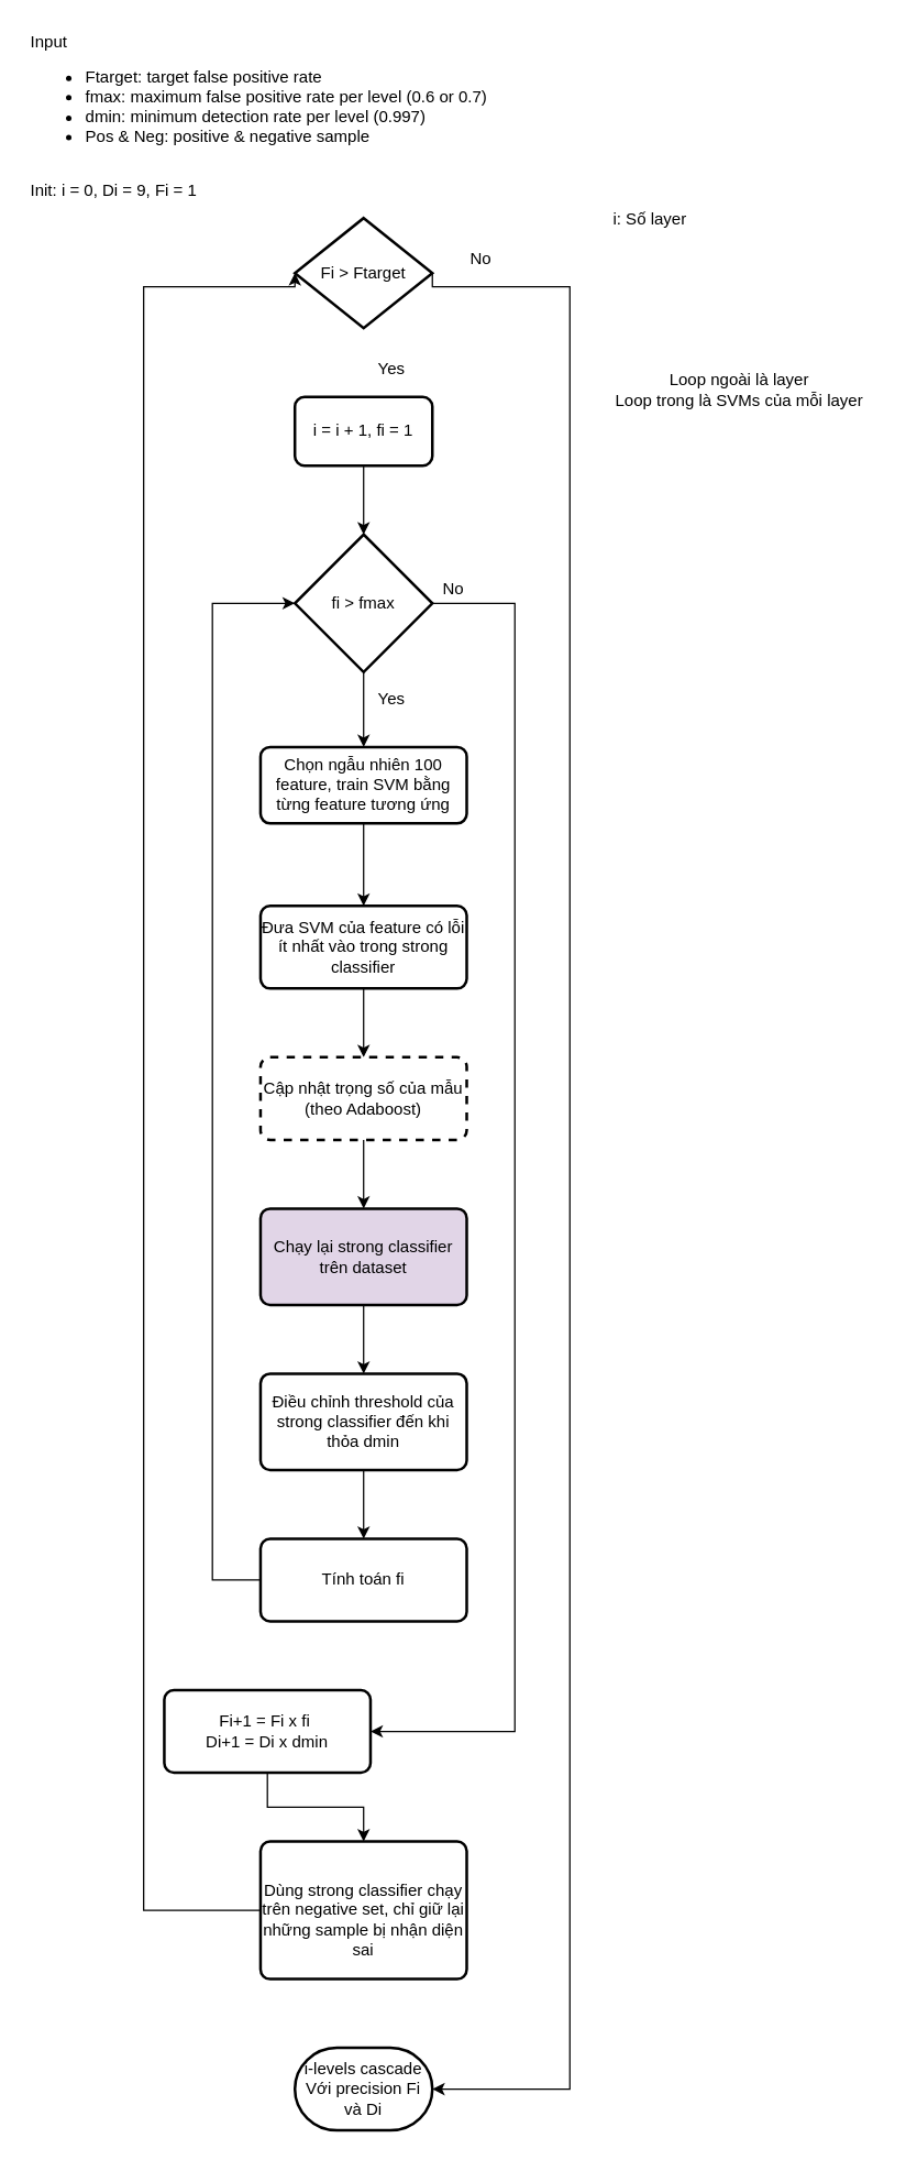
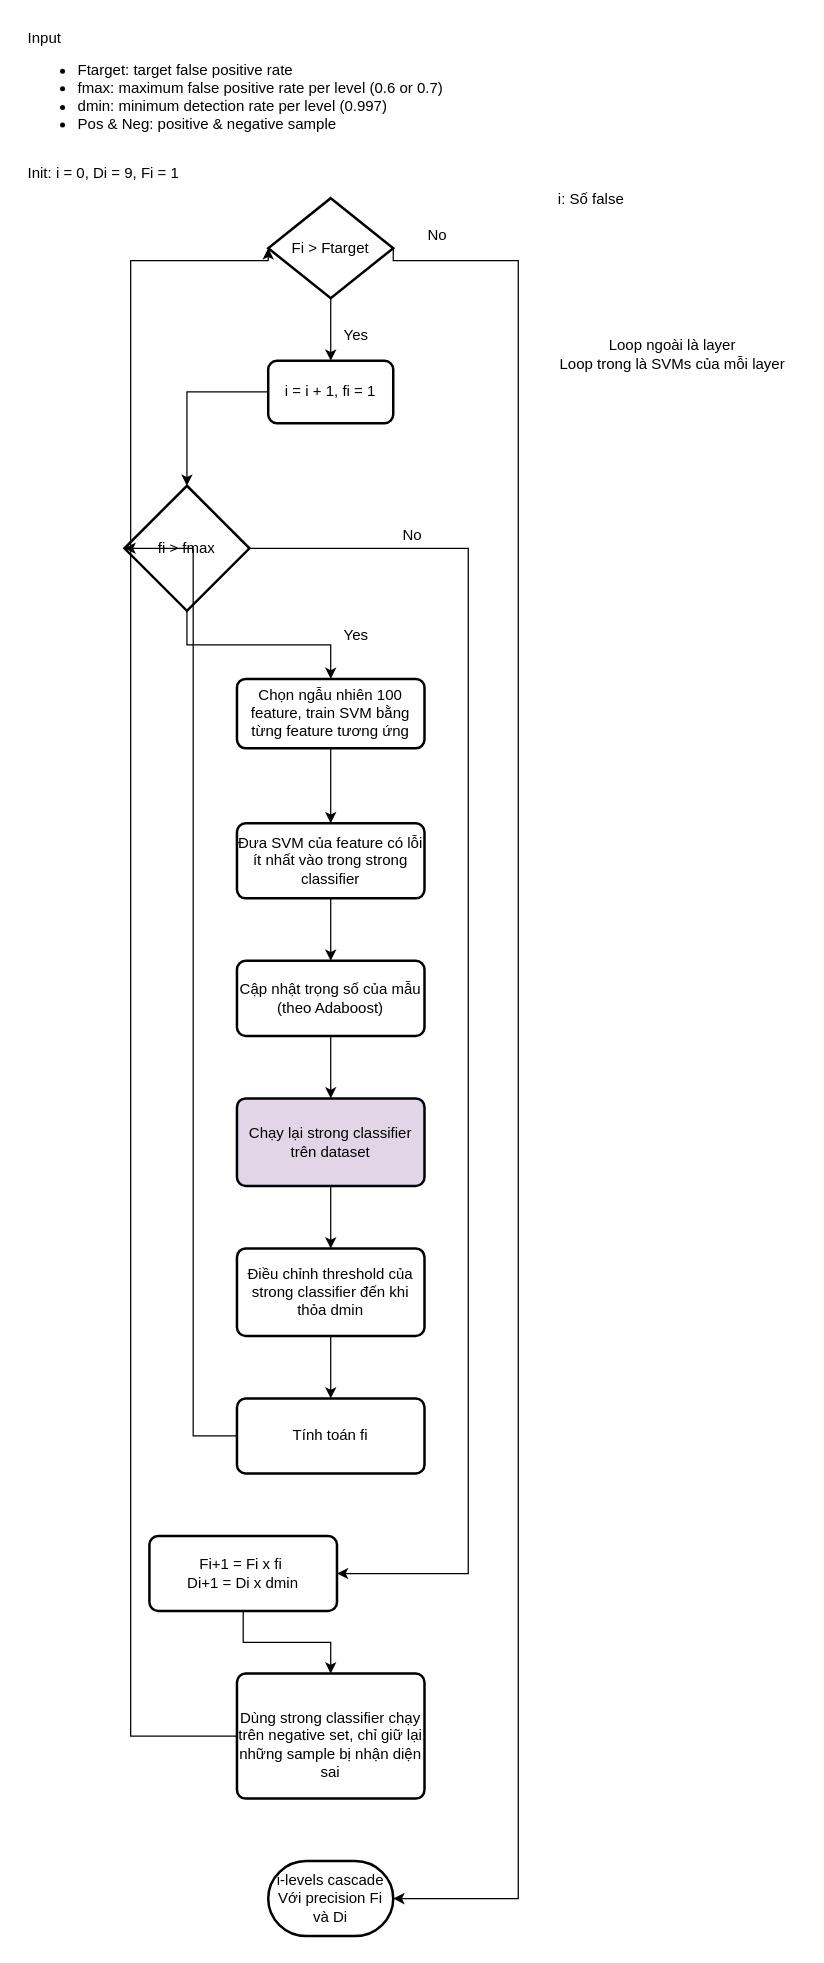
  <mxCell id="0" />
  <mxCell id="1" parent="0" />
  <mxCell id="2" value="Input&lt;br&gt;&lt;ul&gt;&lt;li&gt;Ftarget: target false positive rate&lt;/li&gt;&lt;li&gt;fmax: maximum false positive rate per level (0.6 or 0.7)&lt;/li&gt;&lt;li&gt;dmin: minimum detection rate per level (0.997)&lt;/li&gt;&lt;li&gt;Pos &amp;amp; Neg: positive &amp;amp; negative sample&lt;/li&gt;&lt;/ul&gt;" style="text;html=1;align=left;verticalAlign=middle;resizable=0;points=[];autosize=1;" vertex="1" parent="1"><mxGeometry x="20" y="20" width="350" height="100" as="geometry" /></mxCell>
  <mxCell id="3" value="Init: i = 0, Di = 9, Fi = 1" style="text;html=1;align=left;verticalAlign=middle;resizable=0;points=[];autosize=1;" vertex="1" parent="1"><mxGeometry x="20" y="128" width="140" height="20" as="geometry" /></mxCell>
+ <mxCell id="4" value="" style="edgeStyle=orthogonalEdgeStyle;rounded=0;orthogonalLoop=1;jettySize=auto;html=1;" edge="1" parent="1" source="6" target="8"><mxGeometry relative="1" as="geometry" /></mxCell>
  <mxCell id="5" style="edgeStyle=orthogonalEdgeStyle;rounded=0;orthogonalLoop=1;jettySize=auto;html=1;exitX=1;exitY=0.5;exitDx=0;exitDy=0;exitPerimeter=0;entryX=1;entryY=0.5;entryDx=0;entryDy=0;entryPerimeter=0;" edge="1" parent="1" source="6" target="29"><mxGeometry relative="1" as="geometry"><Array as="points"><mxPoint x="414" y="208" /><mxPoint x="414" y="1518" /></Array></mxGeometry></mxCell>
  <mxCell id="6" value="Fi &amp;gt; Ftarget" style="strokeWidth=2;html=1;shape=mxgraph.flowchart.decision;whiteSpace=wrap;" vertex="1" parent="1"><mxGeometry x="214" y="158" width="100" height="80" as="geometry" /></mxCell>
  <mxCell id="7" value="" style="edgeStyle=orthogonalEdgeStyle;rounded=0;orthogonalLoop=1;jettySize=auto;html=1;" edge="1" parent="1" source="8" target="11"><mxGeometry relative="1" as="geometry" /></mxCell>
  <mxCell id="8" value="i = i + 1, fi = 1" style="rounded=1;whiteSpace=wrap;html=1;absoluteArcSize=1;arcSize=14;strokeWidth=2;" vertex="1" parent="1"><mxGeometry x="214" y="288" width="100" height="50" as="geometry" /></mxCell>
  <mxCell id="9" value="" style="edgeStyle=orthogonalEdgeStyle;rounded=0;orthogonalLoop=1;jettySize=auto;html=1;" edge="1" parent="1" source="11" target="13"><mxGeometry relative="1" as="geometry" /></mxCell>
  <mxCell id="10" style="edgeStyle=orthogonalEdgeStyle;rounded=0;orthogonalLoop=1;jettySize=auto;html=1;exitX=1;exitY=0.5;exitDx=0;exitDy=0;exitPerimeter=0;entryX=1;entryY=0.5;entryDx=0;entryDy=0;" edge="1" parent="1" source="11" target="25"><mxGeometry relative="1" as="geometry"><Array as="points"><mxPoint x="374" y="438" /><mxPoint x="374" y="1258" /></Array></mxGeometry></mxCell>
- <mxCell id="11" value="fi &amp;gt; fmax" style="strokeWidth=2;html=1;shape=mxgraph.flowchart.decision;whiteSpace=wrap;" vertex="1" parent="1"><mxGeometry x="214" y="388" width="100" height="100" as="geometry" /></mxCell>
+ <mxCell id="11" value="fi &amp;gt; fmax" style="strokeWidth=2;html=1;shape=mxgraph.flowchart.decision;whiteSpace=wrap;" vertex="1" parent="1"><mxGeometry x="99" y="388" width="100" height="100" as="geometry" /></mxCell>
  <mxCell id="12" value="" style="edgeStyle=orthogonalEdgeStyle;rounded=0;orthogonalLoop=1;jettySize=auto;html=1;" edge="1" parent="1" source="13" target="15"><mxGeometry relative="1" as="geometry" /></mxCell>
  <mxCell id="13" value="Chọn ngẫu nhiên 100 feature, train SVM bằng từng feature tương ứng" style="rounded=1;whiteSpace=wrap;html=1;absoluteArcSize=1;arcSize=14;strokeWidth=2;" vertex="1" parent="1"><mxGeometry x="189" y="542.5" width="150" height="55.5" as="geometry" /></mxCell>
  <mxCell id="14" value="" style="edgeStyle=orthogonalEdgeStyle;rounded=0;orthogonalLoop=1;jettySize=auto;html=1;" edge="1" parent="1" source="15" target="17"><mxGeometry relative="1" as="geometry" /></mxCell>
  <mxCell id="15" value="Đưa SVM của feature có lỗi ít nhất vào trong strong classifier" style="rounded=1;whiteSpace=wrap;html=1;absoluteArcSize=1;arcSize=14;strokeWidth=2;" vertex="1" parent="1"><mxGeometry x="189" y="658" width="150" height="60" as="geometry" /></mxCell>
  <mxCell id="16" value="" style="edgeStyle=orthogonalEdgeStyle;rounded=0;orthogonalLoop=1;jettySize=auto;html=1;" edge="1" parent="1" source="17" target="19"><mxGeometry relative="1" as="geometry" /></mxCell>
- <mxCell id="17" value="Cập nhật trọng số của mẫu (theo Adaboost)" style="rounded=1;whiteSpace=wrap;html=1;absoluteArcSize=1;arcSize=14;strokeWidth=2;dashed=1;" vertex="1" parent="1"><mxGeometry x="189" y="768" width="150" height="60" as="geometry" /></mxCell>
+ <mxCell id="17" value="Cập nhật trọng số của mẫu (theo Adaboost)" style="rounded=1;whiteSpace=wrap;html=1;absoluteArcSize=1;arcSize=14;strokeWidth=2;" vertex="1" parent="1"><mxGeometry x="189" y="768" width="150" height="60" as="geometry" /></mxCell>
  <mxCell id="18" value="" style="edgeStyle=orthogonalEdgeStyle;rounded=0;orthogonalLoop=1;jettySize=auto;html=1;" edge="1" parent="1" source="19" target="21"><mxGeometry relative="1" as="geometry" /></mxCell>
  <mxCell id="19" value="Chạy lại strong classifier trên dataset" style="rounded=1;whiteSpace=wrap;html=1;absoluteArcSize=1;arcSize=14;strokeWidth=2;fillColor=#e1d5e7;" vertex="1" parent="1"><mxGeometry x="189" y="878" width="150" height="70" as="geometry" /></mxCell>
  <mxCell id="20" value="" style="edgeStyle=orthogonalEdgeStyle;rounded=0;orthogonalLoop=1;jettySize=auto;html=1;" edge="1" parent="1" source="21" target="23"><mxGeometry relative="1" as="geometry" /></mxCell>
  <mxCell id="21" value="Điều chỉnh threshold của strong classifier đến khi thỏa dmin" style="rounded=1;whiteSpace=wrap;html=1;absoluteArcSize=1;arcSize=14;strokeWidth=2;" vertex="1" parent="1"><mxGeometry x="189" y="998" width="150" height="70" as="geometry" /></mxCell>
  <mxCell id="22" style="edgeStyle=orthogonalEdgeStyle;rounded=0;orthogonalLoop=1;jettySize=auto;html=1;exitX=0;exitY=0.5;exitDx=0;exitDy=0;entryX=0;entryY=0.5;entryDx=0;entryDy=0;entryPerimeter=0;" edge="1" parent="1" source="23" target="11"><mxGeometry relative="1" as="geometry"><Array as="points"><mxPoint x="154" y="1148" /><mxPoint x="154" y="438" /></Array></mxGeometry></mxCell>
  <mxCell id="23" value="Tính toán fi" style="rounded=1;whiteSpace=wrap;html=1;absoluteArcSize=1;arcSize=14;strokeWidth=2;" vertex="1" parent="1"><mxGeometry x="189" y="1118" width="150" height="60" as="geometry" /></mxCell>
  <mxCell id="24" value="" style="edgeStyle=orthogonalEdgeStyle;rounded=0;orthogonalLoop=1;jettySize=auto;html=1;" edge="1" parent="1" source="25" target="27"><mxGeometry relative="1" as="geometry" /></mxCell>
  <mxCell id="25" value="Fi+1 = Fi x fi&amp;nbsp;&lt;br&gt;Di+1 = Di x dmin" style="rounded=1;whiteSpace=wrap;html=1;absoluteArcSize=1;arcSize=14;strokeWidth=2;" vertex="1" parent="1"><mxGeometry x="119" y="1228" width="150" height="60" as="geometry" /></mxCell>
  <mxCell id="26" style="edgeStyle=orthogonalEdgeStyle;rounded=0;orthogonalLoop=1;jettySize=auto;html=1;exitX=0;exitY=0.5;exitDx=0;exitDy=0;entryX=0;entryY=0.5;entryDx=0;entryDy=0;entryPerimeter=0;" edge="1" parent="1" source="27" target="6"><mxGeometry relative="1" as="geometry"><Array as="points"><mxPoint x="104" y="1388" /><mxPoint x="104" y="208" /></Array></mxGeometry></mxCell>
  <mxCell id="27" value="&lt;br&gt;Dùng strong classifier chạy trên negative set, chỉ giữ lại những sample bị nhận diện sai" style="rounded=1;whiteSpace=wrap;html=1;absoluteArcSize=1;arcSize=14;strokeWidth=2;" vertex="1" parent="1"><mxGeometry x="189" y="1338" width="150" height="100" as="geometry" /></mxCell>
  <mxCell id="28" value="Yes" style="text;html=1;align=center;verticalAlign=middle;resizable=0;points=[];autosize=1;" vertex="1" parent="1"><mxGeometry x="264" y="258" width="40" height="20" as="geometry" /></mxCell>
  <mxCell id="29" value="i-levels cascade&lt;br&gt;Với precision Fi và Di" style="strokeWidth=2;html=1;shape=mxgraph.flowchart.terminator;whiteSpace=wrap;" vertex="1" parent="1"><mxGeometry x="214" y="1488" width="100" height="60" as="geometry" /></mxCell>
- <mxCell id="30" value="i: Số layer" style="text;html=1;align=center;verticalAlign=middle;resizable=0;points=[];autosize=1;" vertex="1" parent="1"><mxGeometry x="437" y="149" width="70" height="20" as="geometry" /></mxCell>
+ <mxCell id="30" value="i: Số false" style="text;html=1;align=center;verticalAlign=middle;resizable=0;points=[];autosize=1;" vertex="1" parent="1"><mxGeometry x="437" y="149" width="70" height="20" as="geometry" /></mxCell>
  <mxCell id="31" value="No" style="text;html=1;align=center;verticalAlign=middle;resizable=0;points=[];autosize=1;" vertex="1" parent="1"><mxGeometry x="334" y="178" width="30" height="20" as="geometry" /></mxCell>
  <mxCell id="32" value="Loop ngoài là layer&lt;br&gt;Loop trong là SVMs của mỗi layer" style="text;html=1;align=center;verticalAlign=middle;resizable=0;points=[];autosize=1;" vertex="1" parent="1"><mxGeometry x="437" y="268" width="200" height="30" as="geometry" /></mxCell>
  <mxCell id="33" value="Yes" style="text;html=1;align=center;verticalAlign=middle;resizable=0;points=[];autosize=1;" vertex="1" parent="1"><mxGeometry x="264" y="498" width="40" height="20" as="geometry" /></mxCell>
  <mxCell id="34" value="No" style="text;html=1;align=center;verticalAlign=middle;resizable=0;points=[];autosize=1;" vertex="1" parent="1"><mxGeometry x="314" y="418" width="30" height="20" as="geometry" /></mxCell>
